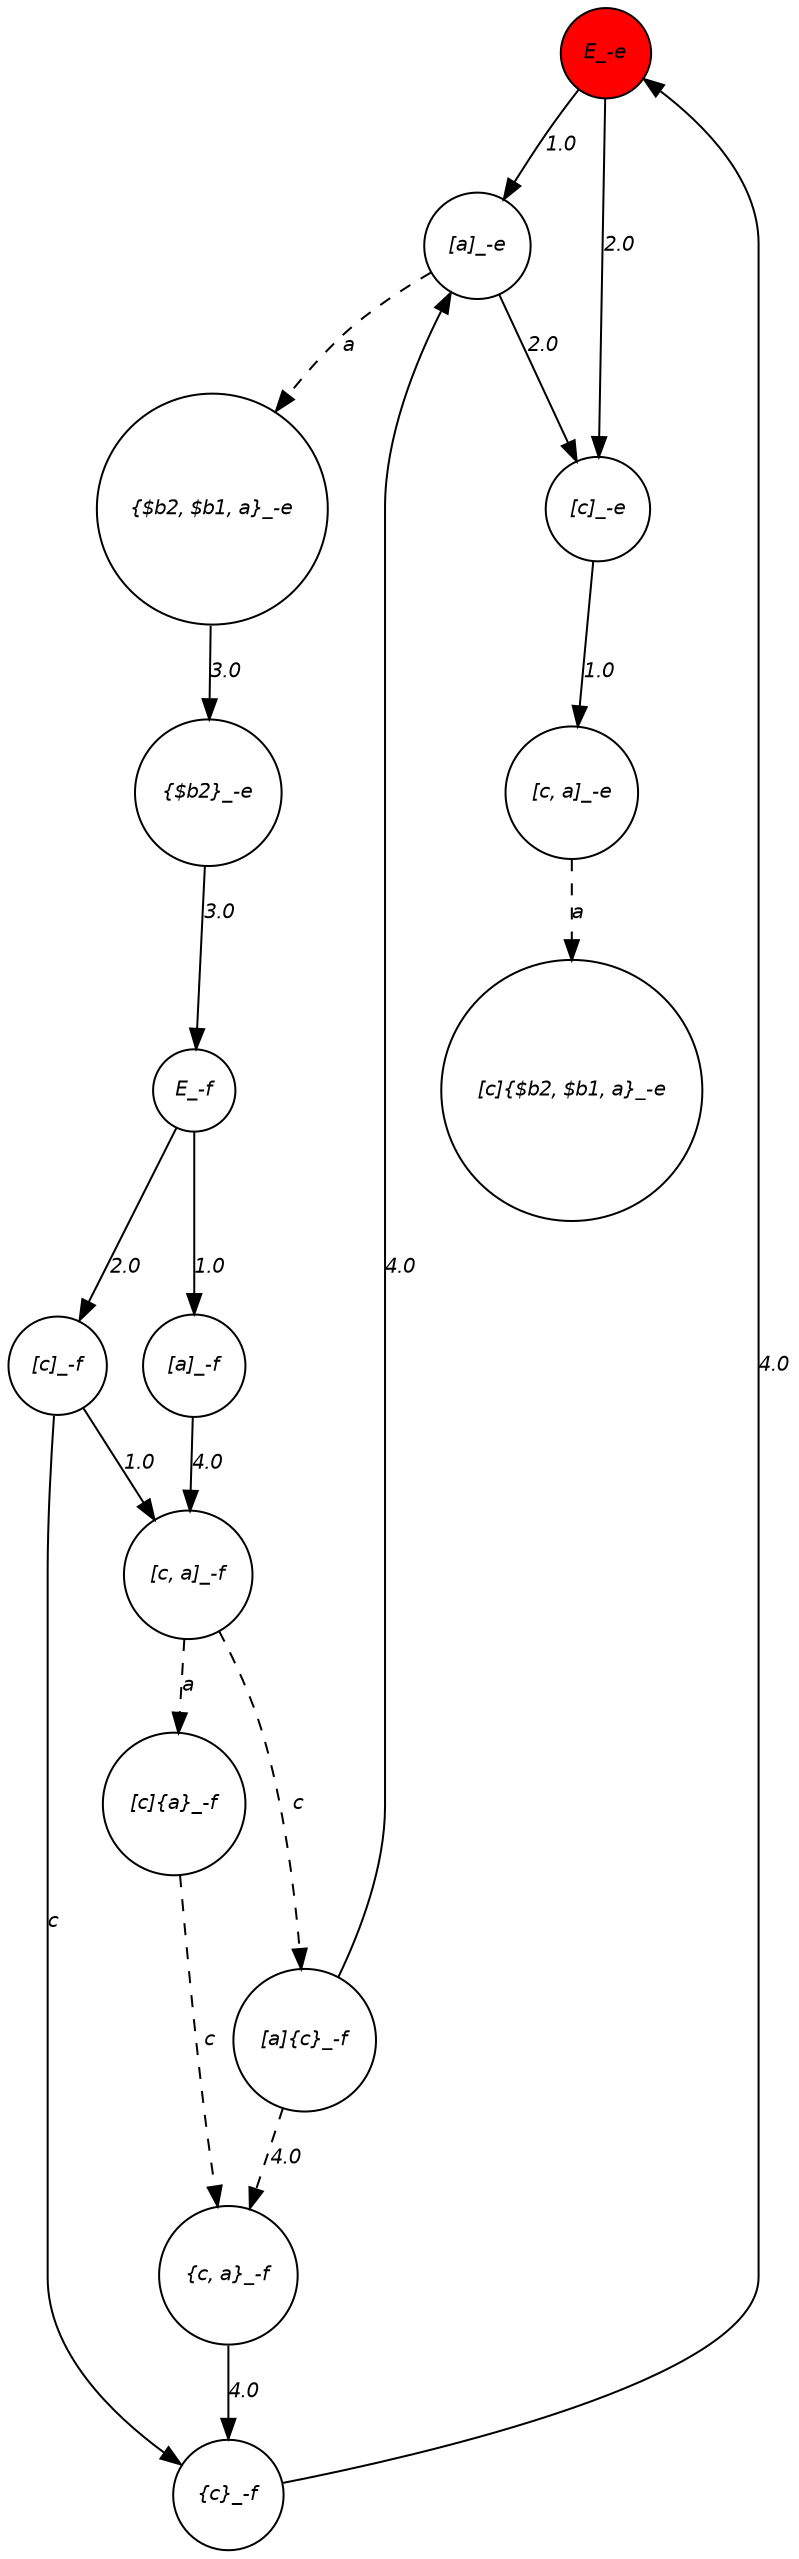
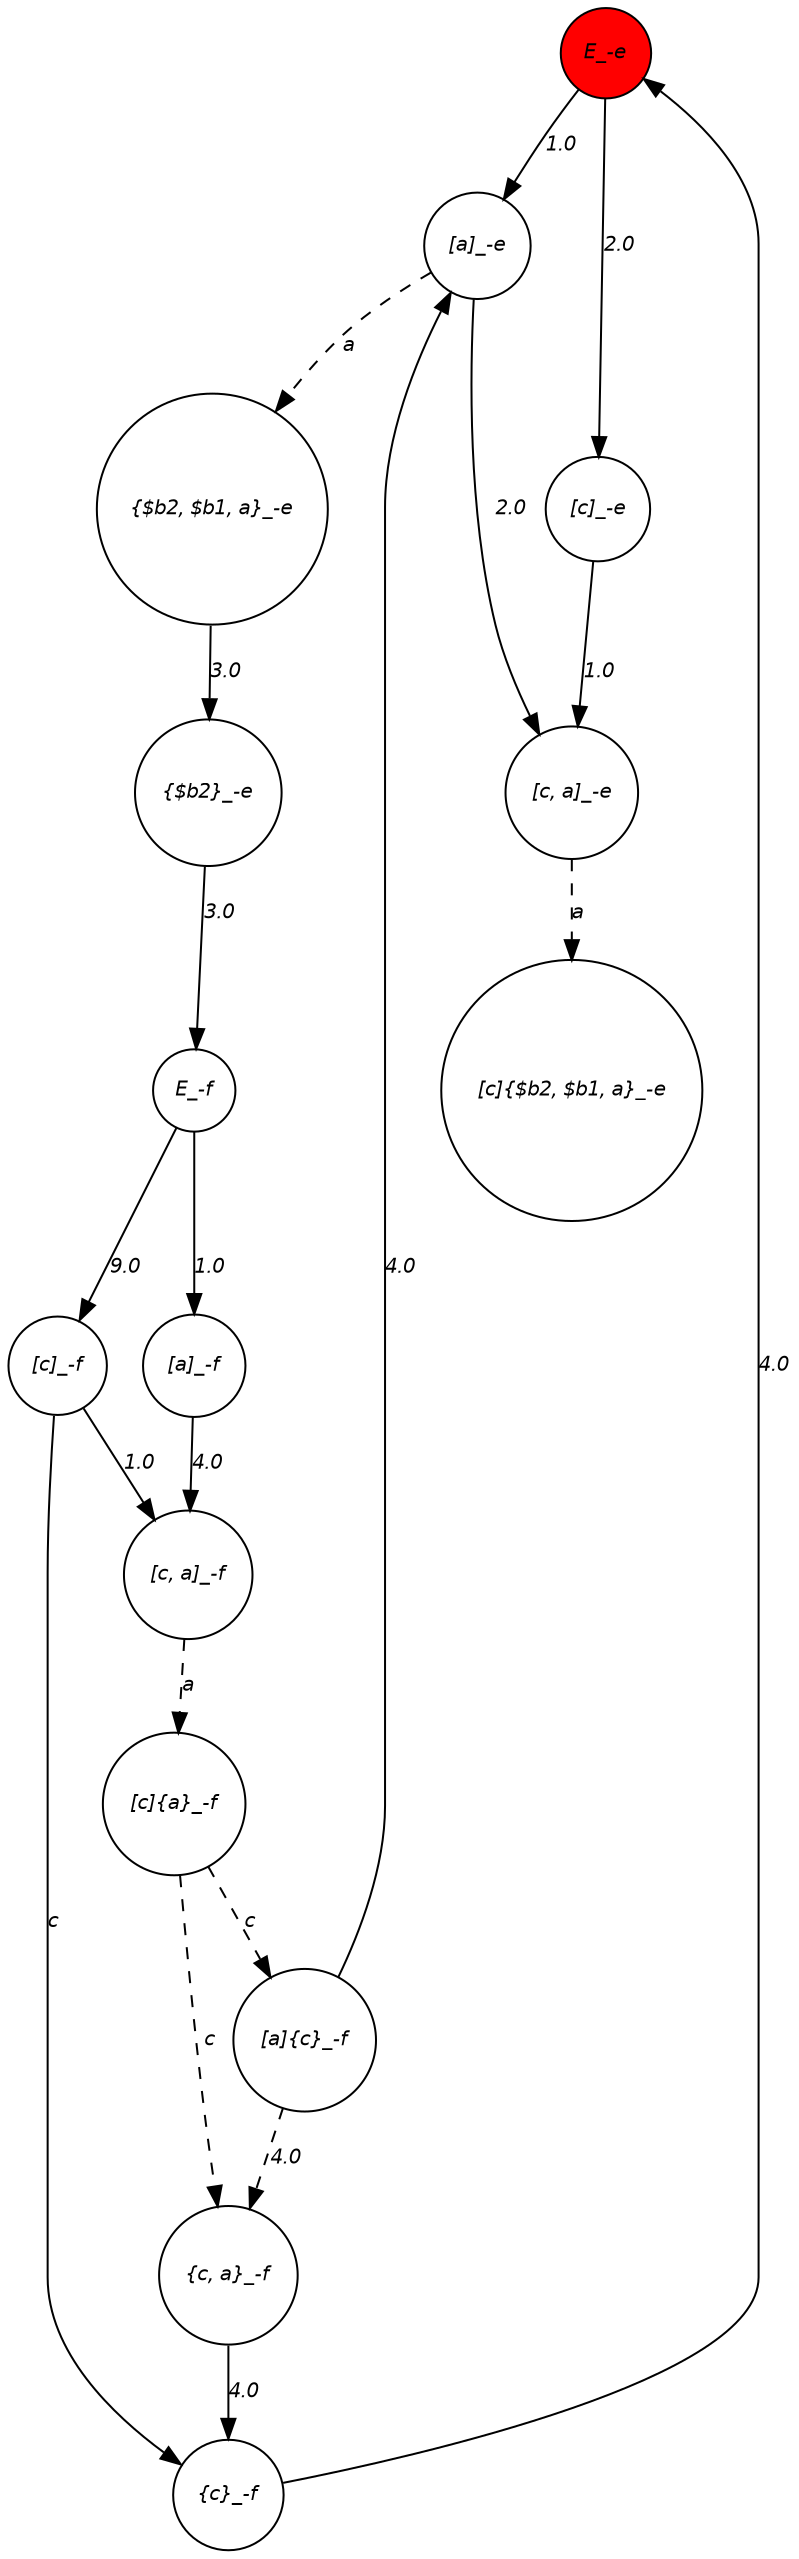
  digraph {
    fontname="Helvetica-Oblique"
    fontsize=10
    node [fontname="Helvetica-Oblique" fontsize=10 shape=circle]
    edge [fontname="Helvetica-Oblique" fontsize=10]
    "E_-e" [fillcolor=red style=filled]
    "[a]_-e"
    "[c]_-e"
    "[c, a]_-e"
    "{$b2, $b1, a}_-e"
    "[c]{$b2, $b1, a}_-e"
    "{$b2}_-e"
    "[a]{c}_-f"
    "{c, a}_-f"
    "{c}_-f"
    "[c]{a}_-f"
    "[c]_-f"
    "[c, a]_-f"
    "E_-f"
    "[a]_-f"
    "E_-e" -> "[a]_-e" [label=1.0]
    "E_-e" -> "[c]_-e" [label=2.0]
-   "[a]_-e" -> "[c]_-e" [label=2.0]
+   "[a]_-e" -> "[c, a]_-e" [label=2.0]
    "[a]_-e" -> "{$b2, $b1, a}_-e" [label=a style=dashed]
    "[c]_-e" -> "[c, a]_-e" [label=1.0]
    "[c, a]_-e" -> "[c]{$b2, $b1, a}_-e" [label=a style=dashed]
    "{$b2, $b1, a}_-e" -> "{$b2}_-e" [label=3.0]
    "{$b2}_-e" -> "E_-f" [label=3.0]
    "[a]{c}_-f" -> "[a]_-e" [label=4.0]
    "[a]{c}_-f" -> "{c, a}_-f" [label=4.0 style=dashed]
    "{c, a}_-f" -> "{c}_-f" [label=4.0]
    "{c}_-f" -> "E_-e" [label=4.0]
    "[c]{a}_-f" -> "{c, a}_-f" [label=c style=dashed]
    "[c]_-f" -> "{c}_-f" [label=c style=solid]
    "[c]_-f" -> "[c, a]_-f" [label=1.0]
-   "[c, a]_-f" -> "[a]{c}_-f" [label=c style=dashed]
+   "[c]{a}_-f" -> "[a]{c}_-f" [label=c style=dashed]
    "[c, a]_-f" -> "[c]{a}_-f" [label=a style=dashed]
-   "E_-f" -> "[c]_-f" [label=2.0]
+   "E_-f" -> "[c]_-f" [label=9.0]
    "E_-f" -> "[a]_-f" [label=1.0]
    "[a]_-f" -> "[c, a]_-f" [label=4.0]
  }
